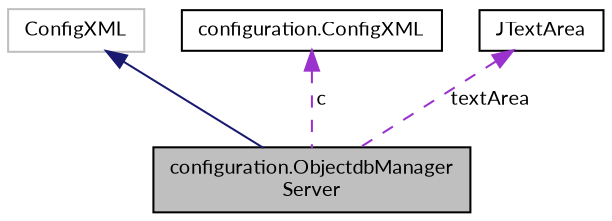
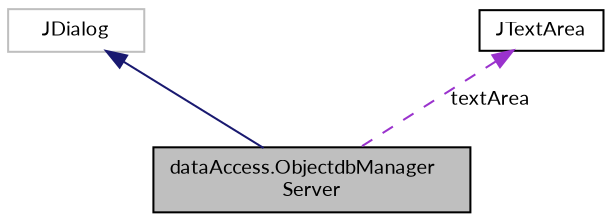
  digraph {
    fontname=Lato
    node [color=black fillcolor=white fontname=Lato fontsize=10 shape=record style=filled]
    edge [color=darkorchid3 dir=back fontname=Lato fontsize=10 labelfontname=Helvetica labelfontsize=10 style=dashed]
-   n1 [fillcolor=grey75 fontcolor=black height=0.2 label="configuration.ObjectdbManager\lServer" width=0.4]
-   n2 [color=grey75 height=0.2 label=ConfigXML width=0.4]
-   n3 [height=0.2 label="configuration.ConfigXML" width=0.4]
+   n1 [fillcolor=grey75 fontcolor=black height=0.2 label="dataAccess.ObjectdbManager\lServer" width=0.4]
+   n2 [color=grey75 height=0.2 label=JDialog width=0.4]
    n4 [height=0.2 label=JTextArea width=0.4]
    n2 -> n1 [color=midnightblue style=solid]
-   n3 -> n1 [label=" c"]
    n4 -> n1 [label=" textArea"]
  }
